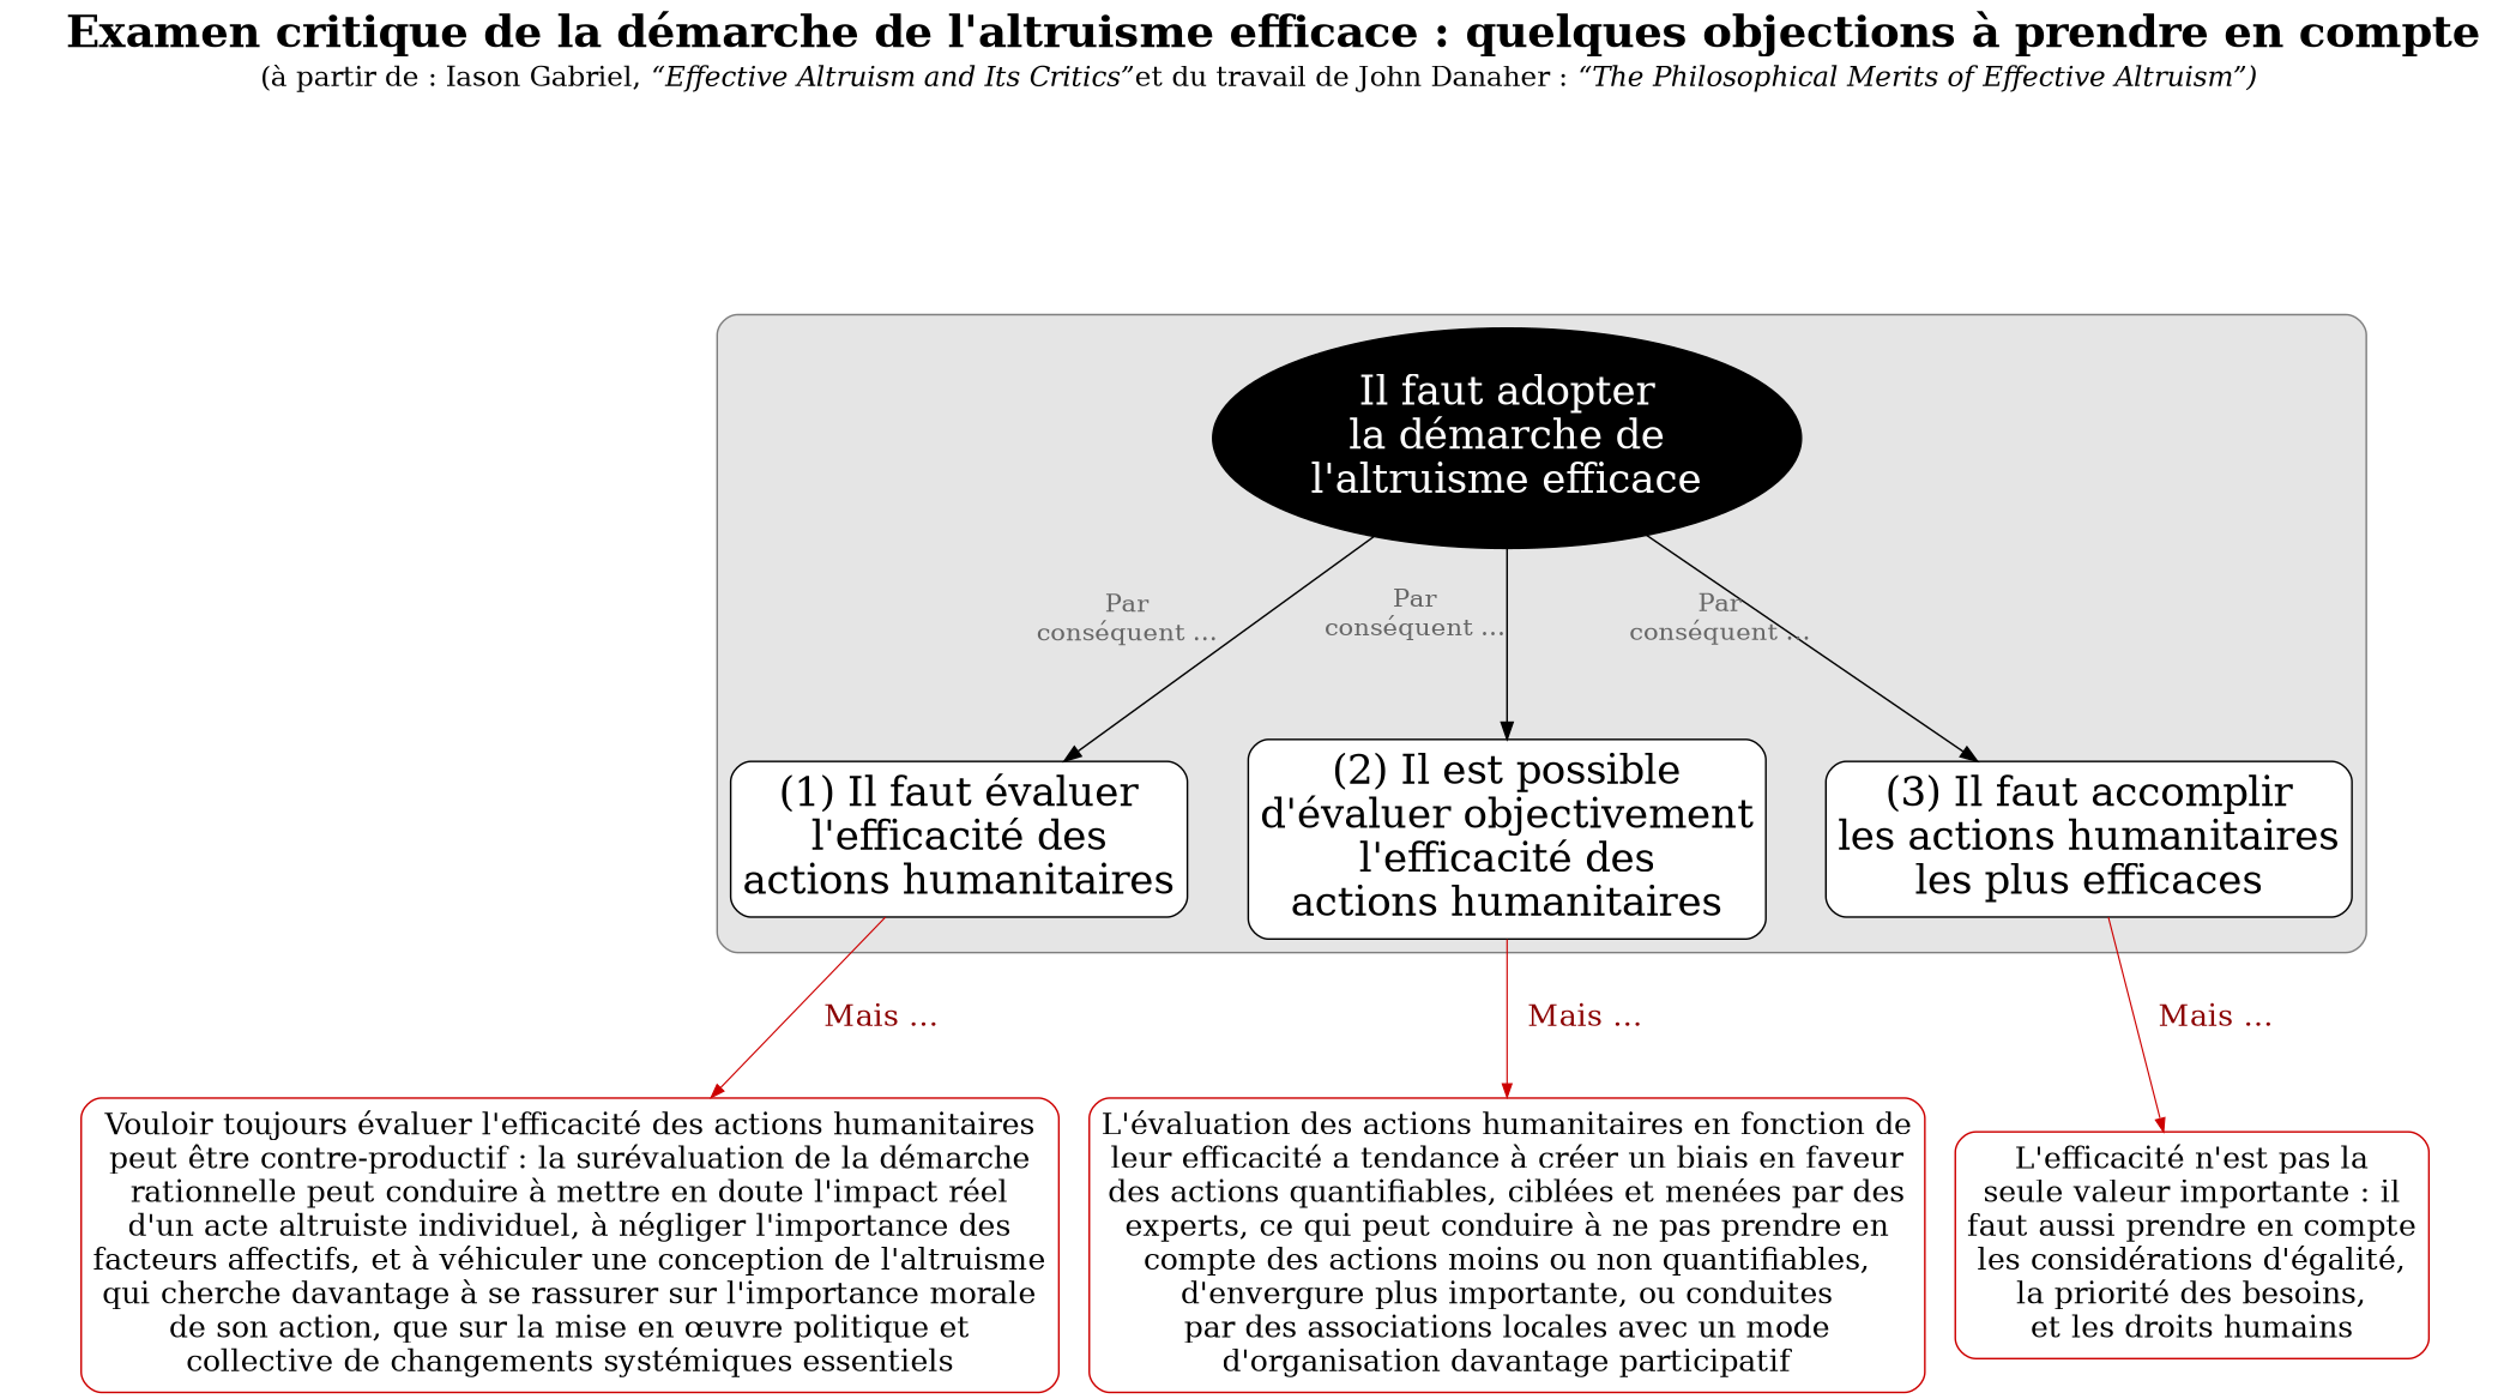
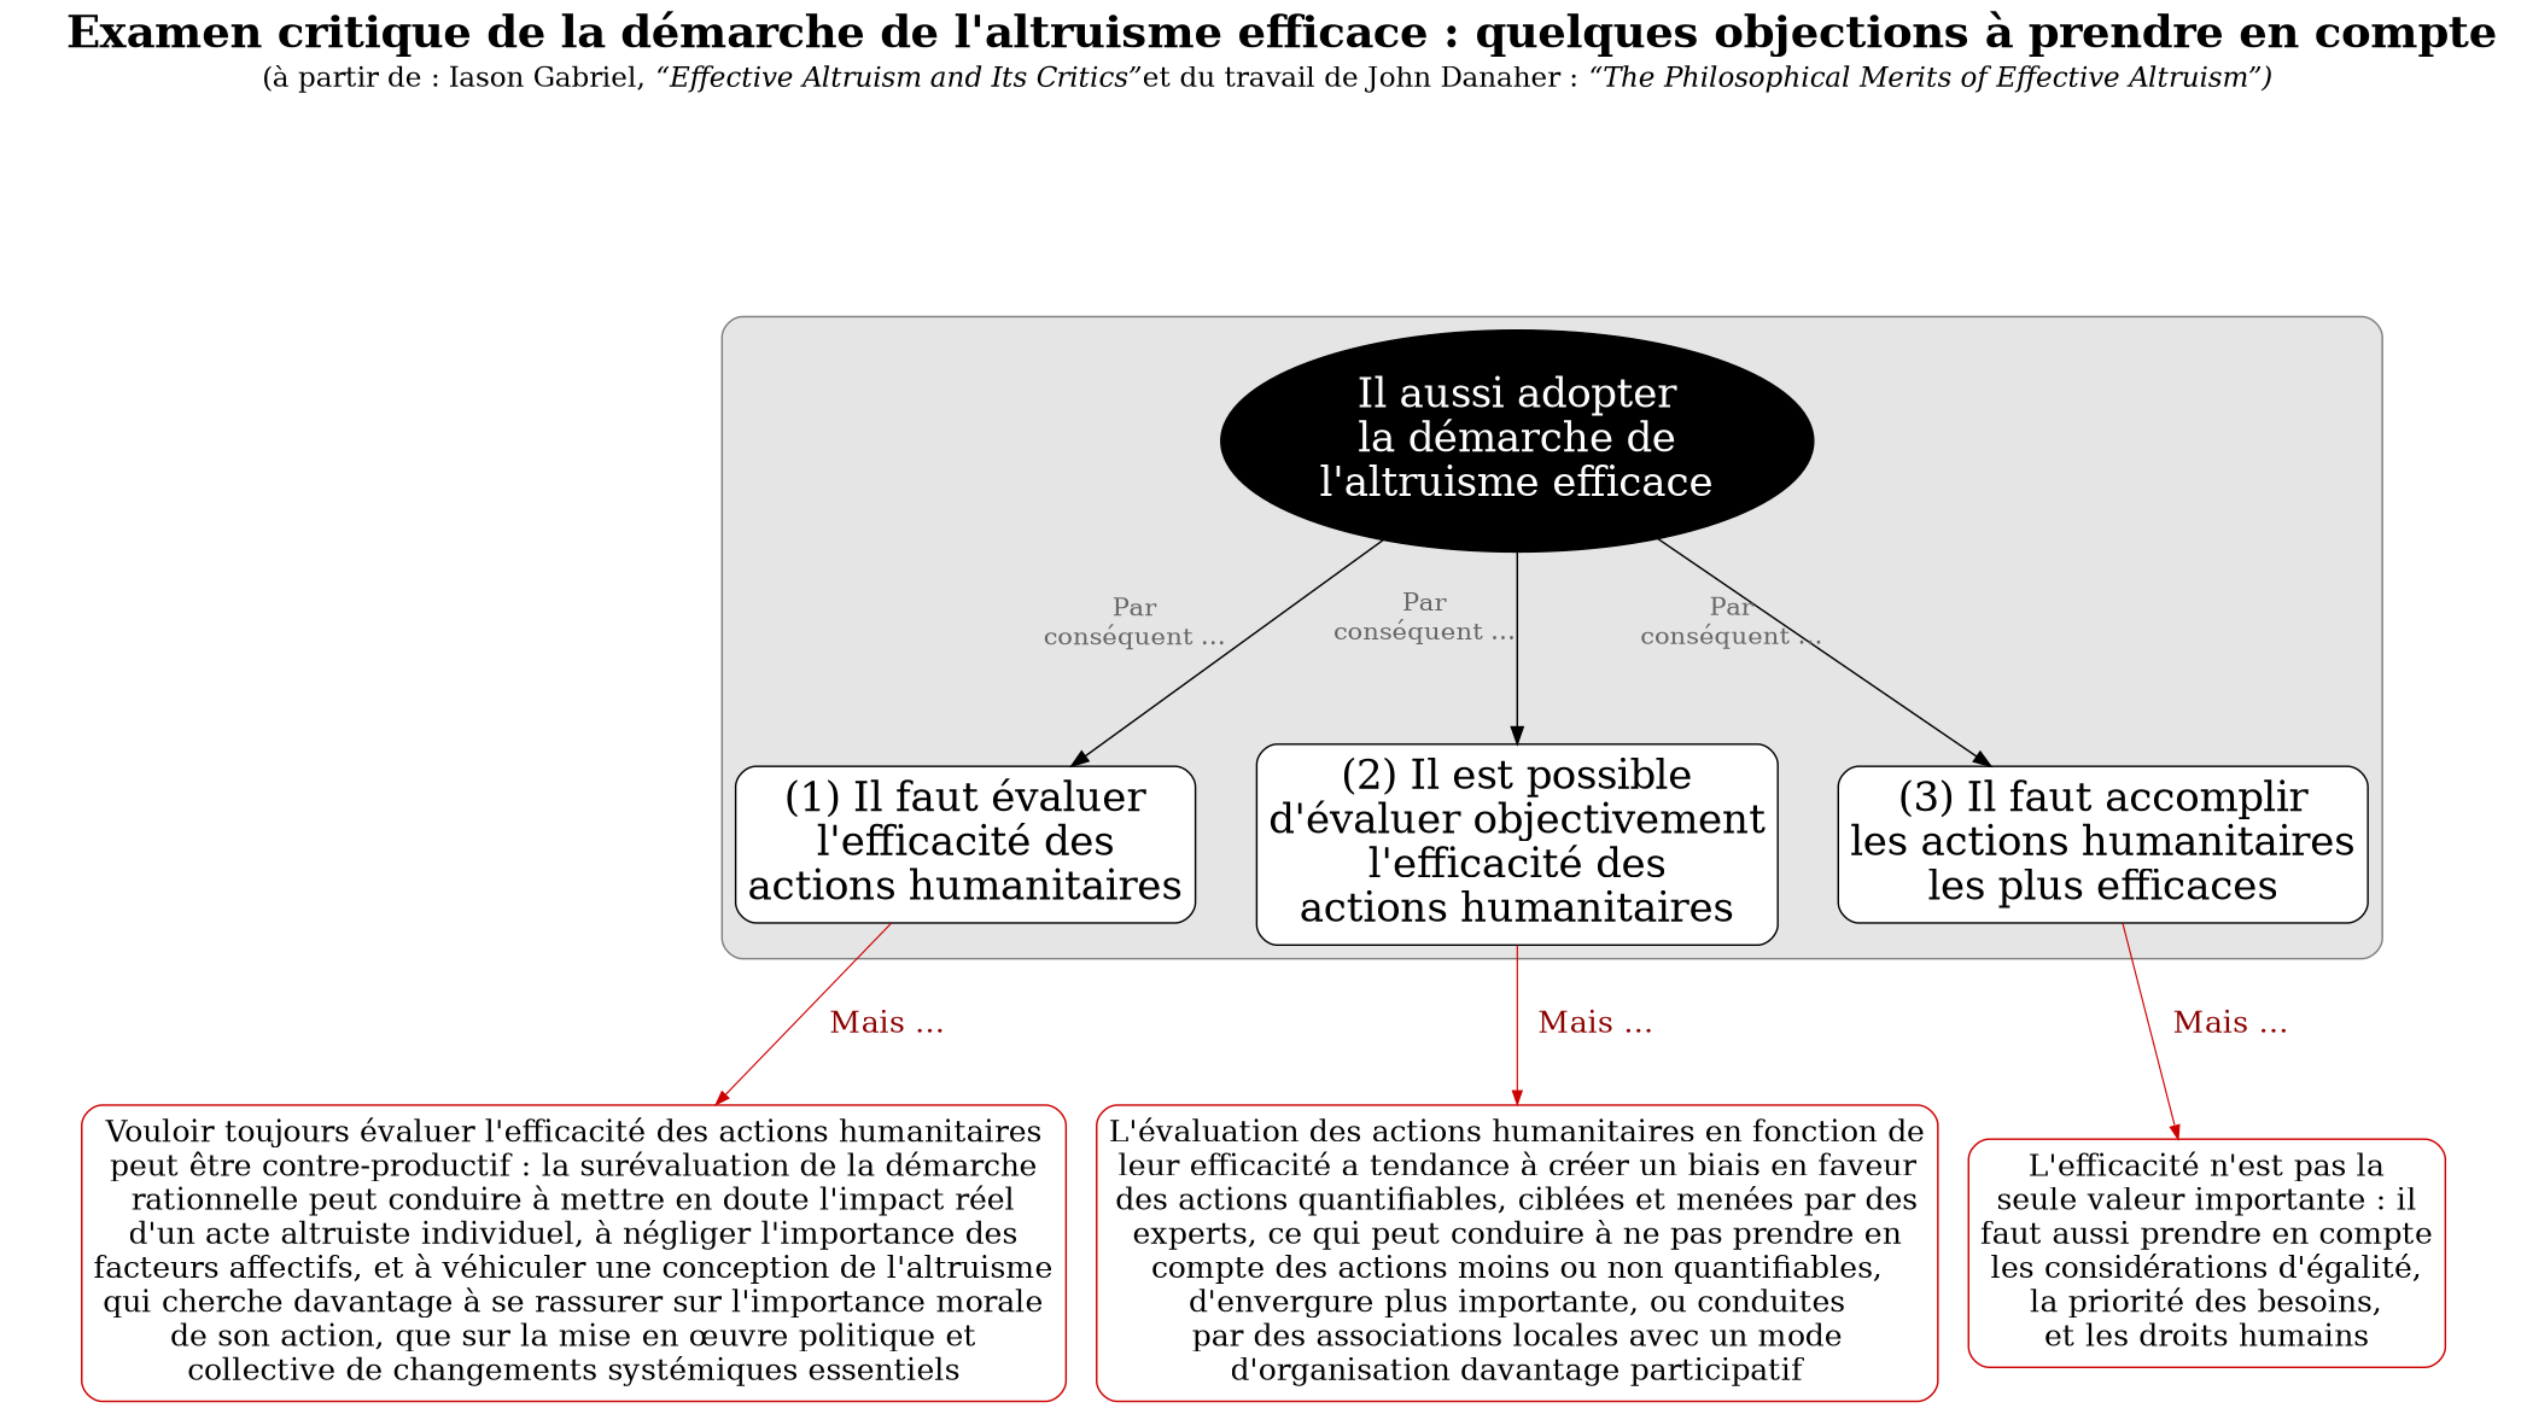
  digraph {
    compound=true
    label=<<FONT point-size="26"><B>   Examen critique de la démarche de l'altruisme efficace : quelques objections à prendre en compte</B></FONT> <FONT point-size="5"><BR/><BR/></FONT> <FONT point-size="16">(à partir de : Iason Gabriel, <i>“Effective Altruism and Its Critics”</i>et du travail de John Danaher : <i>“The Philosophical Merits of Effective Altruism”)</i><BR/><BR/><BR/></FONT>>
    labeljust=l
    labelloc=t
    newrank=true
    splines=true
    node [color=black fillcolor=white fontcolor=black fontsize=24 margin=0.1 penwidth=1 shape=box style="filled,rounded"]
    edge [arrowsize=1 color=black fontcolor=grey40 fontsize=15 minlen=2 penwidth=1 xlabel="Par\nconséquent …"]
    n1 [label="(1) Il faut évaluer\nl'efficacité des\nactions humanitaires"]
    n2 [label="(2) Il est possible\nd'évaluer objectivement\nl'efficacité des\nactions humanitaires"]
    n3 [label="(3) Il faut accomplir\nles actions humanitaires\nles plus efficaces"]
-   n4 [fillcolor=black fontcolor=white label="Il faut adopter\nla démarche de\nl'altruisme efficace" shape=ellipse]
+   n4 [fillcolor=black fontcolor=white label="Il aussi adopter\nla démarche de\nl'altruisme efficace" shape=ellipse]
    n5 [color=red3 fontsize=18 label="Vouloir toujours évaluer l'efficacité des actions humanitaires\npeut être contre-productif : la surévaluation de la démarche\nrationnelle peut conduire à mettre en doute l'impact réel\nd'un acte altruiste individuel, à négliger l'importance des\nfacteurs affectifs, et à véhiculer une conception de l'altruisme\nqui cherche davantage à se rassurer sur l'importance morale\nde son action, que sur la mise en œuvre politique et\ncollective de changements systémiques essentiels" style="rounded, filled"]
    n6 [color=red3 fontsize=18 label="L'évaluation des actions humanitaires en fonction de\nleur efficacité a tendance à créer un biais en faveur\ndes actions quantifiables, ciblées et menées par des\nexperts, ce qui peut conduire à ne pas prendre en\ncompte des actions moins ou non quantifiables,\nd'envergure plus importante, ou conduites\npar des associations locales avec un mode\nd'organisation davantage participatif" style="rounded, filled"]
    n7 [color=red3 fontsize=18 label="L'efficacité n'est pas la\nseule valeur importante : il\nfaut aussi prendre en compte\nles considérations d'égalité,\nla priorité des besoins,\net les droits humains" style="rounded, filled"]
    subgraph cluster_1 {
      bgcolor=grey90
      color=grey50
      label=""
      style=rounded
      n4
      subgraph sub_2 {
        bgcolor=grey90
        color=grey50
        label=""
        rank=same
        style=rounded
        n1
        n2
        n3
      }
    }
    subgraph cluster_3 {
      bgcolor=white
      color=white
      label=""
      style="box, rounded"
    }
    n1 -> n2 [minlen=1 style=invis]
    n1 -> n5 [arrowsize=0.8 color=red3 fontcolor=red4 fontsize=18 label="  Mais …" penwidth=0.8 xlabel=""]
    n2 -> n3 [minlen=1 style=invis]
    n2 -> n6 [arrowsize=0.8 color=red3 fontcolor=red4 fontsize=18 label="  Mais …" penwidth=0.8 xlabel=""]
    n3 -> n7 [arrowsize=0.8 color=red3 fontcolor=red4 fontsize=18 label="  Mais …" penwidth=0.8 xlabel=""]
    n4 -> n1 [minlen=3]
    n4 -> n2 [minlen=3]
    n4 -> n3 [minlen=3]
  }
